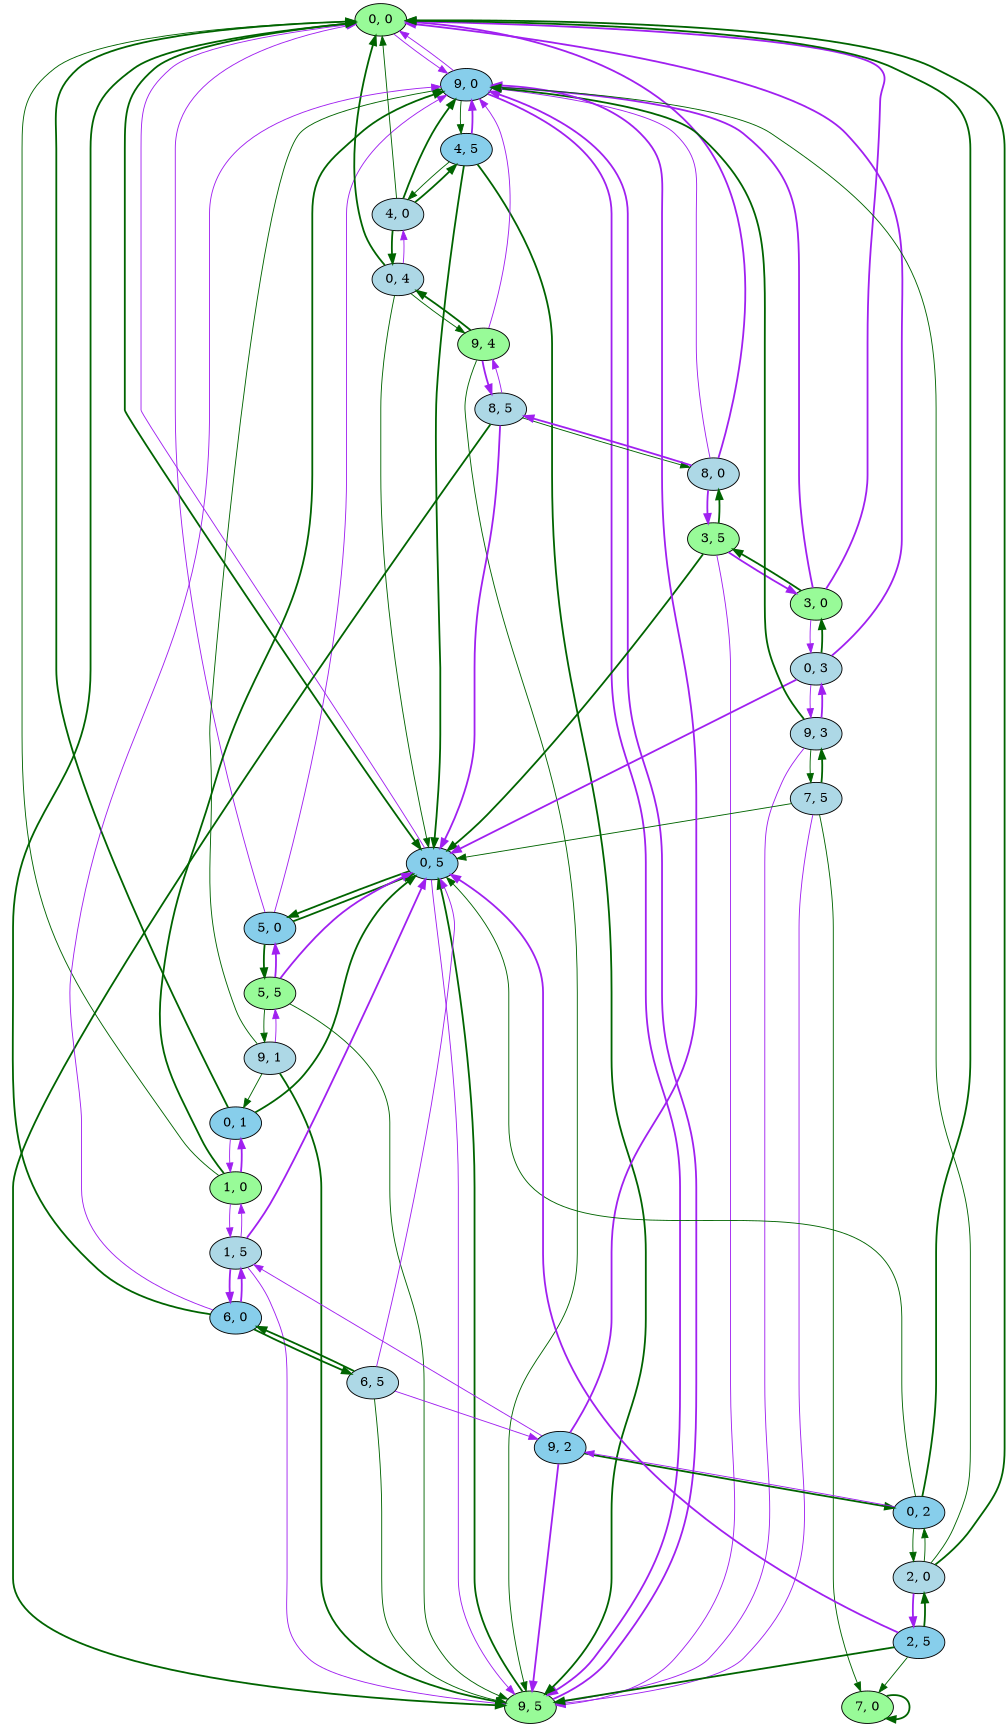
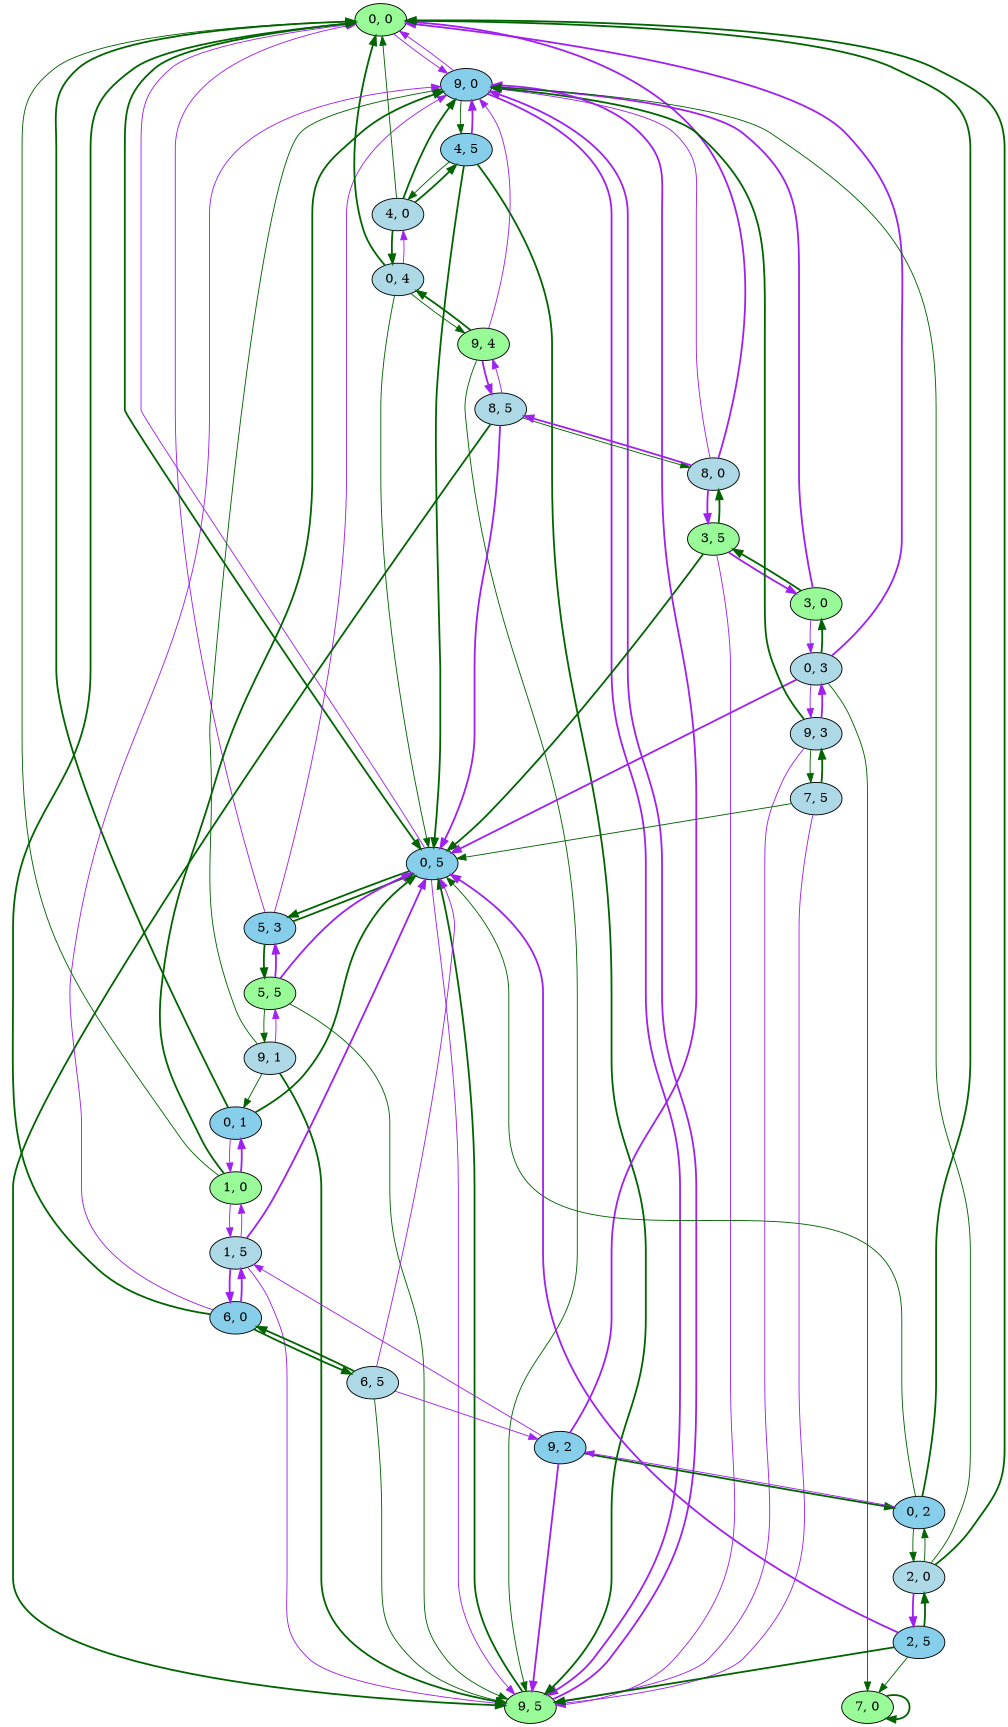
  digraph {
    node [fillcolor=lightblue style=filled]
    edge [color=darkgreen style=bold]
    "0, 0" [fillcolor=palegreen]
    "9, 0" [fillcolor=skyblue]
    "0, 5" [fillcolor=skyblue]
    "9, 5" [fillcolor=palegreen]
    "4, 5" [fillcolor=skyblue]
-   "5, 0" [fillcolor=skyblue]
+   "5, 0" [fillcolor=skyblue label="5, 3"]
    "4, 0"
    "5, 5" [fillcolor=palegreen]
    "9, 1"
    "0, 1" [fillcolor=skyblue]
    "1, 0" [fillcolor=palegreen]
    "1, 5"
    "0, 4"
    "9, 4" [fillcolor=palegreen]
    "8, 5"
    "8, 0"
    "3, 5" [fillcolor=palegreen]
    "3, 0" [fillcolor=palegreen]
    "0, 3"
    "9, 3"
    "7, 5"
    "7, 0" [fillcolor=palegreen]
    "6, 0" [fillcolor=skyblue]
    "6, 5"
    "9, 2" [fillcolor=skyblue]
    "0, 2" [fillcolor=skyblue]
    "2, 0"
    "2, 5" [fillcolor=skyblue]
    "0, 0" -> "9, 0" [color=purple style=solid]
    "0, 0" -> "0, 5"
    "9, 0" -> "0, 0" [color=purple style=solid]
    "9, 0" -> "9, 5" [color=purple]
    "9, 0" -> "4, 5" [style=solid]
    "0, 5" -> "0, 0" [color=purple style=solid]
    "0, 5" -> "9, 5" [color=purple style=solid]
    "0, 5" -> "5, 0"
    "9, 5" -> "9, 0" [color=purple]
    "9, 5" -> "0, 5"
    "4, 5" -> "9, 0" [color=purple]
    "4, 5" -> "0, 5"
    "4, 5" -> "9, 5"
    "4, 5" -> "4, 0" [style=solid]
    "5, 0" -> "0, 0" [color=purple style=solid]
    "5, 0" -> "9, 0" [color=purple style=solid]
    "5, 0" -> "0, 5"
    "5, 0" -> "5, 5"
    "4, 0" -> "0, 0" [style=solid]
    "4, 0" -> "9, 0"
    "4, 0" -> "4, 5"
    "4, 0" -> "0, 4"
    "5, 5" -> "0, 5" [color=purple]
    "5, 5" -> "9, 5" [style=solid]
    "5, 5" -> "5, 0" [color=purple]
    "5, 5" -> "9, 1" [style=solid]
    "9, 1" -> "9, 0" [style=solid]
    "9, 1" -> "9, 5"
    "9, 1" -> "5, 5" [color=purple style=solid]
    "9, 1" -> "0, 1" [style=solid]
    "0, 1" -> "0, 0"
    "0, 1" -> "0, 5"
    "0, 1" -> "1, 0" [color=purple style=solid]
    "1, 0" -> "0, 0" [style=solid]
    "1, 0" -> "9, 0"
    "1, 0" -> "0, 1" [color=purple]
    "1, 0" -> "1, 5" [color=purple style=solid]
    "1, 5" -> "0, 5" [color=purple]
    "1, 5" -> "9, 5" [color=purple style=solid]
    "1, 5" -> "1, 0" [color=purple style=solid]
    "1, 5" -> "6, 0" [color=purple]
    "0, 4" -> "0, 0"
    "0, 4" -> "0, 5" [style=solid]
    "0, 4" -> "4, 0" [color=purple style=solid]
    "0, 4" -> "9, 4" [style=solid]
    "9, 4" -> "9, 0" [color=purple style=solid]
    "9, 4" -> "9, 5" [style=solid]
    "9, 4" -> "0, 4"
    "9, 4" -> "8, 5" [color=purple]
    "8, 5" -> "0, 5" [color=purple]
    "8, 5" -> "9, 5"
    "8, 5" -> "9, 4" [color=purple style=solid]
    "8, 5" -> "8, 0" [style=solid]
    "8, 0" -> "0, 0" [color=purple]
    "8, 0" -> "9, 0" [color=purple style=solid]
    "8, 0" -> "8, 5" [color=purple]
    "8, 0" -> "3, 5" [color=purple]
    "3, 5" -> "0, 5"
    "3, 5" -> "9, 5" [color=purple style=solid]
    "3, 5" -> "8, 0"
    "3, 5" -> "3, 0" [color=purple]
-   "3, 0" -> "0, 0" [color=purple]
    "3, 0" -> "9, 0" [color=purple]
    "3, 0" -> "3, 5"
    "3, 0" -> "0, 3" [color=purple style=solid]
    "0, 3" -> "0, 0" [color=purple]
    "0, 3" -> "0, 5" [color=purple]
    "0, 3" -> "3, 0"
    "0, 3" -> "9, 3" [color=purple style=solid]
    "9, 3" -> "9, 0"
    "9, 3" -> "9, 5" [color=purple style=solid]
    "9, 3" -> "0, 3" [color=purple]
    "9, 3" -> "7, 5" [style=solid]
    "7, 5" -> "0, 5" [style=solid]
    "7, 5" -> "9, 5" [color=purple style=solid]
    "7, 5" -> "9, 3"
-   "7, 5" -> "7, 0" [style=solid]
+   "0, 3" -> "7, 0" [style=solid]
    "7, 0" -> "7, 0"
    "6, 0" -> "0, 0"
    "6, 0" -> "9, 0" [color=purple style=solid]
    "6, 0" -> "1, 5" [color=purple]
    "6, 0" -> "6, 5"
    "6, 5" -> "0, 5" [color=purple style=solid]
    "6, 5" -> "9, 5" [style=solid]
    "6, 5" -> "6, 0"
    "6, 5" -> "9, 2" [color=purple style=solid]
    "9, 2" -> "9, 0" [color=purple]
    "9, 2" -> "9, 5" [color=purple]
    "9, 2" -> "1, 5" [color=purple style=solid]
    "9, 2" -> "0, 2"
    "0, 2" -> "0, 0"
    "0, 2" -> "0, 5" [style=solid]
    "0, 2" -> "9, 2" [color=purple style=solid]
    "0, 2" -> "2, 0" [style=solid]
    "2, 0" -> "0, 0"
    "2, 0" -> "9, 0" [style=solid]
    "2, 0" -> "0, 2" [style=solid]
    "2, 0" -> "2, 5" [color=purple]
    "2, 5" -> "0, 5" [color=purple]
    "2, 5" -> "9, 5"
    "2, 5" -> "7, 0" [style=solid]
    "2, 5" -> "2, 0"
  }
